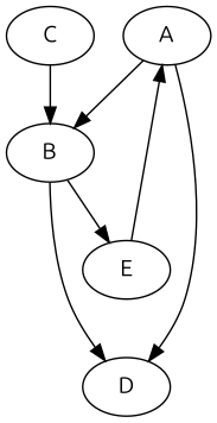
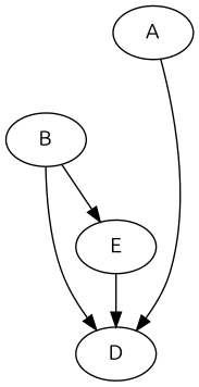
  digraph {
    fontname=Ubuntu
    node [fontname=Ubuntu]
    edge [fontname=Ubuntu]
    A
    B
    D
    E
-   C
-   A -> B
    A -> D
    B -> D
    B -> E
-   E -> A
-   C -> B
+   E -> D
  }
